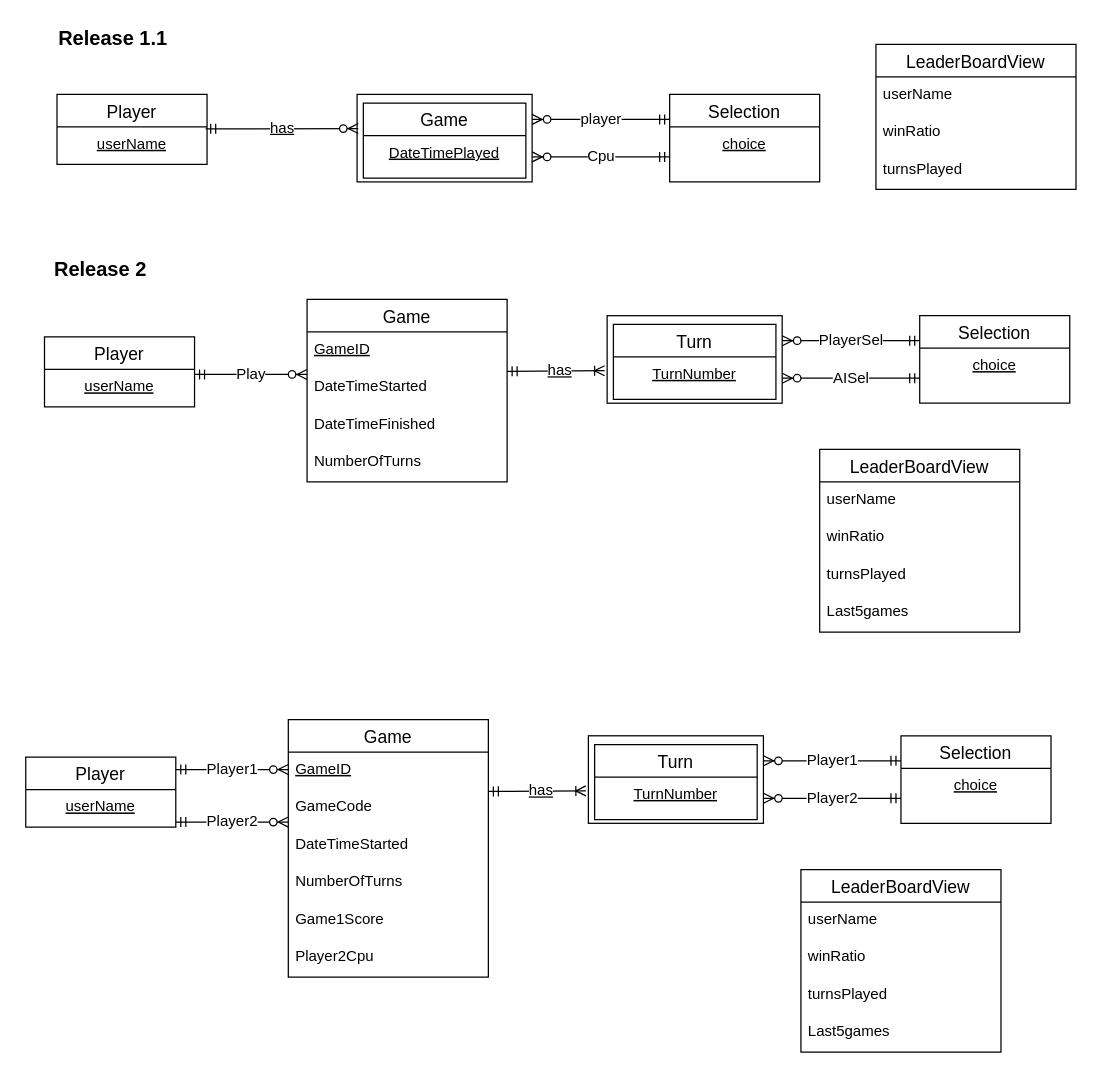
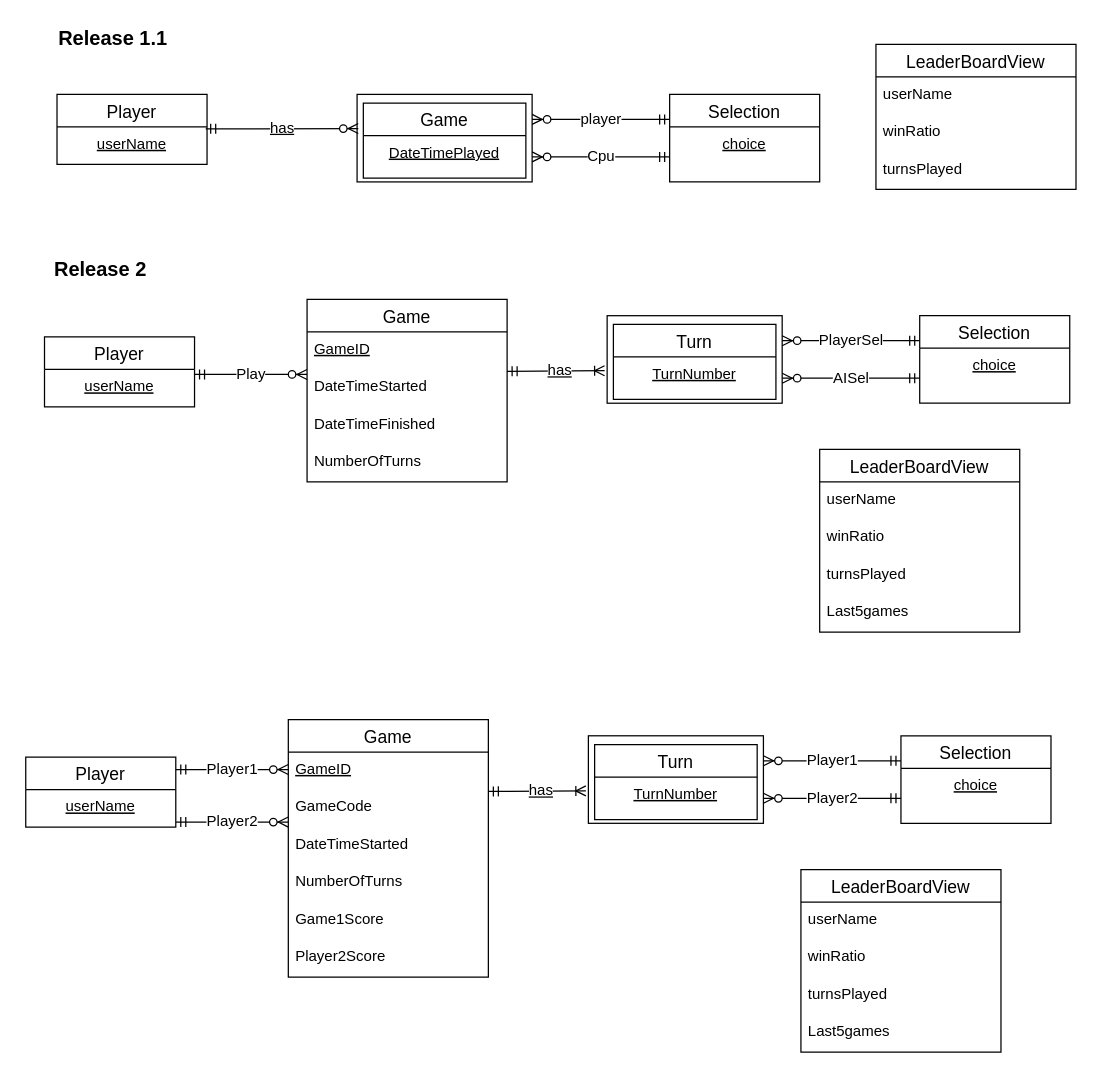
  <mxCell id="0" />
  <mxCell id="1" parent="0" />
  <mxCell id="2" value="" style="group" parent="1" vertex="1" connectable="0"><mxGeometry x="285" y="75" width="140" height="70" as="geometry" /></mxCell>
  <mxCell id="3" value="" style="rounded=0;whiteSpace=wrap;html=1;align=center;" parent="2" vertex="1"><mxGeometry width="140" height="70" as="geometry" /></mxCell>
  <mxCell id="4" value="Game" style="swimlane;fontStyle=0;childLayout=stackLayout;horizontal=1;startSize=26;horizontalStack=0;resizeParent=1;resizeParentMax=0;resizeLast=0;collapsible=1;marginBottom=0;align=center;fontSize=14;" parent="2" vertex="1"><mxGeometry x="5" y="7" width="130" height="60" as="geometry" /></mxCell>
  <mxCell id="5" value="DateTimePlayed" style="text;strokeColor=none;fillColor=none;spacingLeft=4;spacingRight=4;overflow=hidden;rotatable=0;points=[[0,0.5],[1,0.5]];portConstraint=eastwest;fontSize=12;align=center;fontStyle=4" parent="4" vertex="1"><mxGeometry y="26" width="130" height="34" as="geometry" /></mxCell>
  <mxCell id="6" value="has" style="fontSize=12;html=1;endArrow=ERzeroToMany;startArrow=ERmandOne;entryX=-0.031;entryY=-0.167;entryDx=0;entryDy=0;entryPerimeter=0;fontStyle=4" parent="1" target="5" edge="1"><mxGeometry width="100" height="100" relative="1" as="geometry"><mxPoint x="163.92" y="102.56" as="sourcePoint" /><mxPoint x="325" y="102.5" as="targetPoint" /></mxGeometry></mxCell>
  <mxCell id="7" value="player" style="fontSize=12;html=1;endArrow=ERzeroToMany;startArrow=ERmandOne;" parent="1" edge="1"><mxGeometry width="100" height="100" relative="1" as="geometry"><mxPoint x="535" y="95" as="sourcePoint" /><mxPoint x="425" y="95" as="targetPoint" /></mxGeometry></mxCell>
  <mxCell id="8" value="Cpu" style="fontSize=12;html=1;endArrow=ERzeroToMany;startArrow=ERmandOne;" parent="1" edge="1"><mxGeometry width="100" height="100" relative="1" as="geometry"><mxPoint x="535" y="125" as="sourcePoint" /><mxPoint x="425" y="125" as="targetPoint" /></mxGeometry></mxCell>
  <mxCell id="9" value="Release 1.1" style="text;html=1;strokeColor=none;fillColor=none;align=center;verticalAlign=middle;whiteSpace=wrap;rounded=0;fontSize=16;fontStyle=1" parent="1" vertex="1"><mxGeometry x="45" y="20" width="90" height="20" as="geometry" /></mxCell>
  <mxCell id="10" value="Release 2" style="text;html=1;strokeColor=none;fillColor=none;align=center;verticalAlign=middle;whiteSpace=wrap;rounded=0;fontSize=16;fontStyle=1" parent="1" vertex="1"><mxGeometry x="35" y="205" width="90" height="20" as="geometry" /></mxCell>
  <mxCell id="11" value="" style="group" parent="1" vertex="1" connectable="0"><mxGeometry x="485" y="252" width="140" height="70" as="geometry" /></mxCell>
  <mxCell id="12" value="" style="rounded=0;whiteSpace=wrap;html=1;align=center;" parent="11" vertex="1"><mxGeometry width="140" height="70" as="geometry" /></mxCell>
  <mxCell id="13" value="Turn" style="swimlane;fontStyle=0;childLayout=stackLayout;horizontal=1;startSize=26;horizontalStack=0;resizeParent=1;resizeParentMax=0;resizeLast=0;collapsible=1;marginBottom=0;align=center;fontSize=14;" parent="11" vertex="1"><mxGeometry x="5" y="7" width="130" height="60" as="geometry" /></mxCell>
  <mxCell id="14" value="TurnNumber" style="text;strokeColor=none;fillColor=none;spacingLeft=4;spacingRight=4;overflow=hidden;rotatable=0;points=[[0,0.5],[1,0.5]];portConstraint=eastwest;fontSize=12;align=center;fontStyle=4" parent="13" vertex="1"><mxGeometry y="26" width="130" height="34" as="geometry" /></mxCell>
  <mxCell id="15" value="PlayerSel" style="fontSize=12;html=1;endArrow=ERzeroToMany;startArrow=ERmandOne;" parent="1" edge="1"><mxGeometry width="100" height="100" relative="1" as="geometry"><mxPoint x="735" y="272" as="sourcePoint" /><mxPoint x="625" y="272" as="targetPoint" /></mxGeometry></mxCell>
  <mxCell id="16" value="AISel" style="fontSize=12;html=1;endArrow=ERzeroToMany;startArrow=ERmandOne;" parent="1" edge="1"><mxGeometry width="100" height="100" relative="1" as="geometry"><mxPoint x="735" y="302" as="sourcePoint" /><mxPoint x="625" y="302" as="targetPoint" /></mxGeometry></mxCell>
  <mxCell id="17" value="has" style="fontSize=12;html=1;endArrow=ERoneToMany;startArrow=ERmandOne;entryX=-0.054;entryY=0.324;entryDx=0;entryDy=0;entryPerimeter=0;fontStyle=4;endFill=0;" parent="1" target="14" edge="1"><mxGeometry x="0.065" width="100" height="100" relative="1" as="geometry"><mxPoint x="405" y="296.5" as="sourcePoint" /><mxPoint x="481.76" y="296.502" as="targetPoint" /><mxPoint as="offset" /></mxGeometry></mxCell>
  <mxCell id="18" value="Play" style="fontSize=12;html=1;endArrow=ERzeroToMany;startArrow=ERmandOne;" parent="1" edge="1"><mxGeometry width="100" height="100" relative="1" as="geometry"><mxPoint x="155" y="299" as="sourcePoint" /><mxPoint x="245" y="299" as="targetPoint" /></mxGeometry></mxCell>
  <mxCell id="19" value="Player" style="swimlane;fontStyle=0;childLayout=stackLayout;horizontal=1;startSize=26;horizontalStack=0;resizeParent=1;resizeParentMax=0;resizeLast=0;collapsible=1;marginBottom=0;align=center;fontSize=14;" parent="1" vertex="1"><mxGeometry x="45" y="75" width="120" height="56" as="geometry" /></mxCell>
  <mxCell id="20" value="userName" style="text;strokeColor=none;fillColor=none;spacingLeft=4;spacingRight=4;overflow=hidden;rotatable=0;points=[[0,0.5],[1,0.5]];portConstraint=eastwest;fontSize=12;align=center;fontStyle=4" parent="19" vertex="1"><mxGeometry y="26" width="120" height="30" as="geometry" /></mxCell>
  <mxCell id="21" value="Selection" style="swimlane;fontStyle=0;childLayout=stackLayout;horizontal=1;startSize=26;horizontalStack=0;resizeParent=1;resizeParentMax=0;resizeLast=0;collapsible=1;marginBottom=0;align=center;fontSize=14;" parent="1" vertex="1"><mxGeometry x="535" y="75" width="120" height="70" as="geometry" /></mxCell>
  <mxCell id="22" value="choice" style="text;strokeColor=none;fillColor=none;spacingLeft=4;spacingRight=4;overflow=hidden;rotatable=0;points=[[0,0.5],[1,0.5]];portConstraint=eastwest;fontSize=12;align=center;fontStyle=4" parent="21" vertex="1"><mxGeometry y="26" width="120" height="44" as="geometry" /></mxCell>
  <mxCell id="23" value="LeaderBoardView" style="swimlane;fontStyle=0;childLayout=stackLayout;horizontal=1;startSize=26;horizontalStack=0;resizeParent=1;resizeParentMax=0;resizeLast=0;collapsible=1;marginBottom=0;align=center;fontSize=14;" parent="1" vertex="1"><mxGeometry x="700" y="35" width="160" height="116" as="geometry" /></mxCell>
  <mxCell id="24" value="userName" style="text;strokeColor=none;fillColor=none;spacingLeft=4;spacingRight=4;overflow=hidden;rotatable=0;points=[[0,0.5],[1,0.5]];portConstraint=eastwest;fontSize=12;" parent="23" vertex="1"><mxGeometry y="26" width="160" height="30" as="geometry" /></mxCell>
  <mxCell id="25" value="winRatio" style="text;strokeColor=none;fillColor=none;spacingLeft=4;spacingRight=4;overflow=hidden;rotatable=0;points=[[0,0.5],[1,0.5]];portConstraint=eastwest;fontSize=12;" parent="23" vertex="1"><mxGeometry y="56" width="160" height="30" as="geometry" /></mxCell>
  <mxCell id="26" value="turnsPlayed" style="text;strokeColor=none;fillColor=none;spacingLeft=4;spacingRight=4;overflow=hidden;rotatable=0;points=[[0,0.5],[1,0.5]];portConstraint=eastwest;fontSize=12;" parent="23" vertex="1"><mxGeometry y="86" width="160" height="30" as="geometry" /></mxCell>
  <mxCell id="27" value="" style="group" parent="1" vertex="1" connectable="0"><mxGeometry x="470" y="588" width="140" height="70" as="geometry" /></mxCell>
  <mxCell id="28" value="" style="rounded=0;whiteSpace=wrap;html=1;align=center;" parent="27" vertex="1"><mxGeometry width="140" height="70" as="geometry" /></mxCell>
  <mxCell id="29" value="Turn" style="swimlane;fontStyle=0;childLayout=stackLayout;horizontal=1;startSize=26;horizontalStack=0;resizeParent=1;resizeParentMax=0;resizeLast=0;collapsible=1;marginBottom=0;align=center;fontSize=14;" parent="27" vertex="1"><mxGeometry x="5" y="7" width="130" height="60" as="geometry" /></mxCell>
  <mxCell id="30" value="TurnNumber" style="text;strokeColor=none;fillColor=none;spacingLeft=4;spacingRight=4;overflow=hidden;rotatable=0;points=[[0,0.5],[1,0.5]];portConstraint=eastwest;fontSize=12;align=center;fontStyle=4" parent="29" vertex="1"><mxGeometry y="26" width="130" height="34" as="geometry" /></mxCell>
  <mxCell id="31" value="Player1" style="fontSize=12;html=1;endArrow=ERzeroToMany;startArrow=ERmandOne;" parent="1" edge="1"><mxGeometry width="100" height="100" relative="1" as="geometry"><mxPoint x="720" y="608" as="sourcePoint" /><mxPoint x="610" y="608" as="targetPoint" /></mxGeometry></mxCell>
  <mxCell id="32" value="Player2" style="fontSize=12;html=1;endArrow=ERzeroToMany;startArrow=ERmandOne;" parent="1" edge="1"><mxGeometry width="100" height="100" relative="1" as="geometry"><mxPoint x="720" y="638" as="sourcePoint" /><mxPoint x="610" y="638" as="targetPoint" /></mxGeometry></mxCell>
  <mxCell id="33" value="has" style="fontSize=12;html=1;endArrow=ERoneToMany;startArrow=ERmandOne;entryX=-0.054;entryY=0.324;entryDx=0;entryDy=0;entryPerimeter=0;fontStyle=4;endFill=0;" parent="1" target="30" edge="1"><mxGeometry x="0.065" width="100" height="100" relative="1" as="geometry"><mxPoint x="390" y="632.5" as="sourcePoint" /><mxPoint x="466.76" y="632.502" as="targetPoint" /><mxPoint as="offset" /></mxGeometry></mxCell>
  <mxCell id="34" value="Player1" style="fontSize=12;html=1;endArrow=ERzeroToMany;startArrow=ERmandOne;" parent="1" edge="1"><mxGeometry width="100" height="100" relative="1" as="geometry"><mxPoint x="140" y="615" as="sourcePoint" /><mxPoint x="230" y="615" as="targetPoint" /></mxGeometry></mxCell>
  <mxCell id="35" value="Player2" style="fontSize=12;html=1;endArrow=ERzeroToMany;startArrow=ERmandOne;" parent="1" edge="1"><mxGeometry width="100" height="100" relative="1" as="geometry"><mxPoint x="140" y="657" as="sourcePoint" /><mxPoint x="230" y="657" as="targetPoint" /></mxGeometry></mxCell>
  <mxCell id="36" style="edgeStyle=none;rounded=0;orthogonalLoop=1;jettySize=auto;html=1;exitX=0.5;exitY=0;exitDx=0;exitDy=0;endArrow=ERoneToMany;endFill=0;fontSize=16;" parent="1" source="9" target="9" edge="1"><mxGeometry relative="1" as="geometry" /></mxCell>
  <mxCell id="37" value="Selection" style="swimlane;fontStyle=0;childLayout=stackLayout;horizontal=1;startSize=26;horizontalStack=0;resizeParent=1;resizeParentMax=0;resizeLast=0;collapsible=1;marginBottom=0;align=center;fontSize=14;" parent="1" vertex="1"><mxGeometry x="735" y="252" width="120" height="70" as="geometry" /></mxCell>
  <mxCell id="38" value="choice" style="text;strokeColor=none;fillColor=none;spacingLeft=4;spacingRight=4;overflow=hidden;rotatable=0;points=[[0,0.5],[1,0.5]];portConstraint=eastwest;fontSize=12;align=center;fontStyle=4" parent="37" vertex="1"><mxGeometry y="26" width="120" height="44" as="geometry" /></mxCell>
  <mxCell id="39" value="Player" style="swimlane;fontStyle=0;childLayout=stackLayout;horizontal=1;startSize=26;horizontalStack=0;resizeParent=1;resizeParentMax=0;resizeLast=0;collapsible=1;marginBottom=0;align=center;fontSize=14;" parent="1" vertex="1"><mxGeometry x="35" y="269" width="120" height="56" as="geometry" /></mxCell>
  <mxCell id="40" value="userName" style="text;strokeColor=none;fillColor=none;spacingLeft=4;spacingRight=4;overflow=hidden;rotatable=0;points=[[0,0.5],[1,0.5]];portConstraint=eastwest;fontSize=12;align=center;fontStyle=4" parent="39" vertex="1"><mxGeometry y="26" width="120" height="30" as="geometry" /></mxCell>
  <mxCell id="41" value="Game" style="swimlane;fontStyle=0;childLayout=stackLayout;horizontal=1;startSize=26;horizontalStack=0;resizeParent=1;resizeParentMax=0;resizeLast=0;collapsible=1;marginBottom=0;align=center;fontSize=14;" parent="1" vertex="1"><mxGeometry x="245" y="239" width="160" height="146" as="geometry" /></mxCell>
  <mxCell id="42" value="GameID" style="text;strokeColor=none;fillColor=none;spacingLeft=4;spacingRight=4;overflow=hidden;rotatable=0;points=[[0,0.5],[1,0.5]];portConstraint=eastwest;fontSize=12;fontStyle=4" parent="41" vertex="1"><mxGeometry y="26" width="160" height="30" as="geometry" /></mxCell>
  <mxCell id="43" value="DateTimeStarted" style="text;strokeColor=none;fillColor=none;spacingLeft=4;spacingRight=4;overflow=hidden;rotatable=0;points=[[0,0.5],[1,0.5]];portConstraint=eastwest;fontSize=12;" parent="41" vertex="1"><mxGeometry y="56" width="160" height="30" as="geometry" /></mxCell>
  <mxCell id="44" value="DateTimeFinished" style="text;strokeColor=none;fillColor=none;spacingLeft=4;spacingRight=4;overflow=hidden;rotatable=0;points=[[0,0.5],[1,0.5]];portConstraint=eastwest;fontSize=12;" parent="41" vertex="1"><mxGeometry y="86" width="160" height="30" as="geometry" /></mxCell>
  <mxCell id="45" value="NumberOfTurns" style="text;strokeColor=none;fillColor=none;spacingLeft=4;spacingRight=4;overflow=hidden;rotatable=0;points=[[0,0.5],[1,0.5]];portConstraint=eastwest;fontSize=12;" parent="41" vertex="1"><mxGeometry y="116" width="160" height="30" as="geometry" /></mxCell>
  <mxCell id="46" value="LeaderBoardView" style="swimlane;fontStyle=0;childLayout=stackLayout;horizontal=1;startSize=26;horizontalStack=0;resizeParent=1;resizeParentMax=0;resizeLast=0;collapsible=1;marginBottom=0;align=center;fontSize=14;" parent="1" vertex="1"><mxGeometry x="655" y="359" width="160" height="146" as="geometry" /></mxCell>
  <mxCell id="47" value="userName" style="text;strokeColor=none;fillColor=none;spacingLeft=4;spacingRight=4;overflow=hidden;rotatable=0;points=[[0,0.5],[1,0.5]];portConstraint=eastwest;fontSize=12;" parent="46" vertex="1"><mxGeometry y="26" width="160" height="30" as="geometry" /></mxCell>
  <mxCell id="48" value="winRatio" style="text;strokeColor=none;fillColor=none;spacingLeft=4;spacingRight=4;overflow=hidden;rotatable=0;points=[[0,0.5],[1,0.5]];portConstraint=eastwest;fontSize=12;" parent="46" vertex="1"><mxGeometry y="56" width="160" height="30" as="geometry" /></mxCell>
  <mxCell id="49" value="turnsPlayed" style="text;strokeColor=none;fillColor=none;spacingLeft=4;spacingRight=4;overflow=hidden;rotatable=0;points=[[0,0.5],[1,0.5]];portConstraint=eastwest;fontSize=12;" parent="46" vertex="1"><mxGeometry y="86" width="160" height="30" as="geometry" /></mxCell>
  <mxCell id="50" value="Last5games" style="text;strokeColor=none;fillColor=none;spacingLeft=4;spacingRight=4;overflow=hidden;rotatable=0;points=[[0,0.5],[1,0.5]];portConstraint=eastwest;fontSize=12;" parent="46" vertex="1"><mxGeometry y="116" width="160" height="30" as="geometry" /></mxCell>
  <mxCell id="51" value="Selection" style="swimlane;fontStyle=0;childLayout=stackLayout;horizontal=1;startSize=26;horizontalStack=0;resizeParent=1;resizeParentMax=0;resizeLast=0;collapsible=1;marginBottom=0;align=center;fontSize=14;" parent="1" vertex="1"><mxGeometry x="720" y="588" width="120" height="70" as="geometry" /></mxCell>
  <mxCell id="52" value="choice" style="text;strokeColor=none;fillColor=none;spacingLeft=4;spacingRight=4;overflow=hidden;rotatable=0;points=[[0,0.5],[1,0.5]];portConstraint=eastwest;fontSize=12;align=center;fontStyle=4" parent="51" vertex="1"><mxGeometry y="26" width="120" height="44" as="geometry" /></mxCell>
  <mxCell id="53" value="Player" style="swimlane;fontStyle=0;childLayout=stackLayout;horizontal=1;startSize=26;horizontalStack=0;resizeParent=1;resizeParentMax=0;resizeLast=0;collapsible=1;marginBottom=0;align=center;fontSize=14;" parent="1" vertex="1"><mxGeometry y="605" width="120" height="56" as="geometry" x="20" /></mxCell>
  <mxCell id="54" value="userName" style="text;strokeColor=none;fillColor=none;spacingLeft=4;spacingRight=4;overflow=hidden;rotatable=0;points=[[0,0.5],[1,0.5]];portConstraint=eastwest;fontSize=12;align=center;fontStyle=4" parent="53" vertex="1"><mxGeometry y="26" width="120" height="30" as="geometry" /></mxCell>
  <mxCell id="55" value="Game" style="swimlane;fontStyle=0;childLayout=stackLayout;horizontal=1;startSize=26;horizontalStack=0;resizeParent=1;resizeParentMax=0;resizeLast=0;collapsible=1;marginBottom=0;align=center;fontSize=14;" parent="1" vertex="1"><mxGeometry x="230" y="575" width="160" height="206" as="geometry" /></mxCell>
  <mxCell id="56" value="GameID" style="text;strokeColor=none;fillColor=none;spacingLeft=4;spacingRight=4;overflow=hidden;rotatable=0;points=[[0,0.5],[1,0.5]];portConstraint=eastwest;fontSize=12;fontStyle=4" parent="55" vertex="1"><mxGeometry y="26" width="160" height="30" as="geometry" /></mxCell>
  <mxCell id="57" value="GameCode" style="text;strokeColor=none;fillColor=none;spacingLeft=4;spacingRight=4;overflow=hidden;rotatable=0;points=[[0,0.5],[1,0.5]];portConstraint=eastwest;fontSize=12;" parent="55" vertex="1"><mxGeometry y="56" width="160" height="30" as="geometry" /></mxCell>
  <mxCell id="58" value="DateTimeStarted" style="text;strokeColor=none;fillColor=none;spacingLeft=4;spacingRight=4;overflow=hidden;rotatable=0;points=[[0,0.5],[1,0.5]];portConstraint=eastwest;fontSize=12;" parent="55" vertex="1"><mxGeometry y="86" width="160" height="30" as="geometry" /></mxCell>
  <mxCell id="59" value="NumberOfTurns" style="text;strokeColor=none;fillColor=none;spacingLeft=4;spacingRight=4;overflow=hidden;rotatable=0;points=[[0,0.5],[1,0.5]];portConstraint=eastwest;fontSize=12;" parent="55" vertex="1"><mxGeometry y="116" width="160" height="30" as="geometry" /></mxCell>
  <mxCell id="60" value="Game1Score" style="text;strokeColor=none;fillColor=none;spacingLeft=4;spacingRight=4;overflow=hidden;rotatable=0;points=[[0,0.5],[1,0.5]];portConstraint=eastwest;fontSize=12;" parent="55" vertex="1"><mxGeometry y="146" width="160" height="30" as="geometry" /></mxCell>
- <mxCell id="61" value="Player2Cpu" style="text;strokeColor=none;fillColor=none;spacingLeft=4;spacingRight=4;overflow=hidden;rotatable=0;points=[[0,0.5],[1,0.5]];portConstraint=eastwest;fontSize=12;" parent="55" vertex="1"><mxGeometry y="176" width="160" height="30" as="geometry" /></mxCell>
+ <mxCell id="61" value="Player2Score" style="text;strokeColor=none;fillColor=none;spacingLeft=4;spacingRight=4;overflow=hidden;rotatable=0;points=[[0,0.5],[1,0.5]];portConstraint=eastwest;fontSize=12;" parent="55" vertex="1"><mxGeometry y="176" width="160" height="30" as="geometry" /></mxCell>
  <mxCell id="62" value="LeaderBoardView" style="swimlane;fontStyle=0;childLayout=stackLayout;horizontal=1;startSize=26;horizontalStack=0;resizeParent=1;resizeParentMax=0;resizeLast=0;collapsible=1;marginBottom=0;align=center;fontSize=14;" parent="1" vertex="1"><mxGeometry x="640" y="695" width="160" height="146" as="geometry" /></mxCell>
  <mxCell id="63" value="userName" style="text;strokeColor=none;fillColor=none;spacingLeft=4;spacingRight=4;overflow=hidden;rotatable=0;points=[[0,0.5],[1,0.5]];portConstraint=eastwest;fontSize=12;" parent="62" vertex="1"><mxGeometry y="26" width="160" height="30" as="geometry" /></mxCell>
  <mxCell id="64" value="winRatio" style="text;strokeColor=none;fillColor=none;spacingLeft=4;spacingRight=4;overflow=hidden;rotatable=0;points=[[0,0.5],[1,0.5]];portConstraint=eastwest;fontSize=12;" parent="62" vertex="1"><mxGeometry y="56" width="160" height="30" as="geometry" /></mxCell>
  <mxCell id="65" value="turnsPlayed" style="text;strokeColor=none;fillColor=none;spacingLeft=4;spacingRight=4;overflow=hidden;rotatable=0;points=[[0,0.5],[1,0.5]];portConstraint=eastwest;fontSize=12;" parent="62" vertex="1"><mxGeometry y="86" width="160" height="30" as="geometry" /></mxCell>
  <mxCell id="66" value="Last5games" style="text;strokeColor=none;fillColor=none;spacingLeft=4;spacingRight=4;overflow=hidden;rotatable=0;points=[[0,0.5],[1,0.5]];portConstraint=eastwest;fontSize=12;" parent="62" vertex="1"><mxGeometry y="116" width="160" height="30" as="geometry" /></mxCell>
